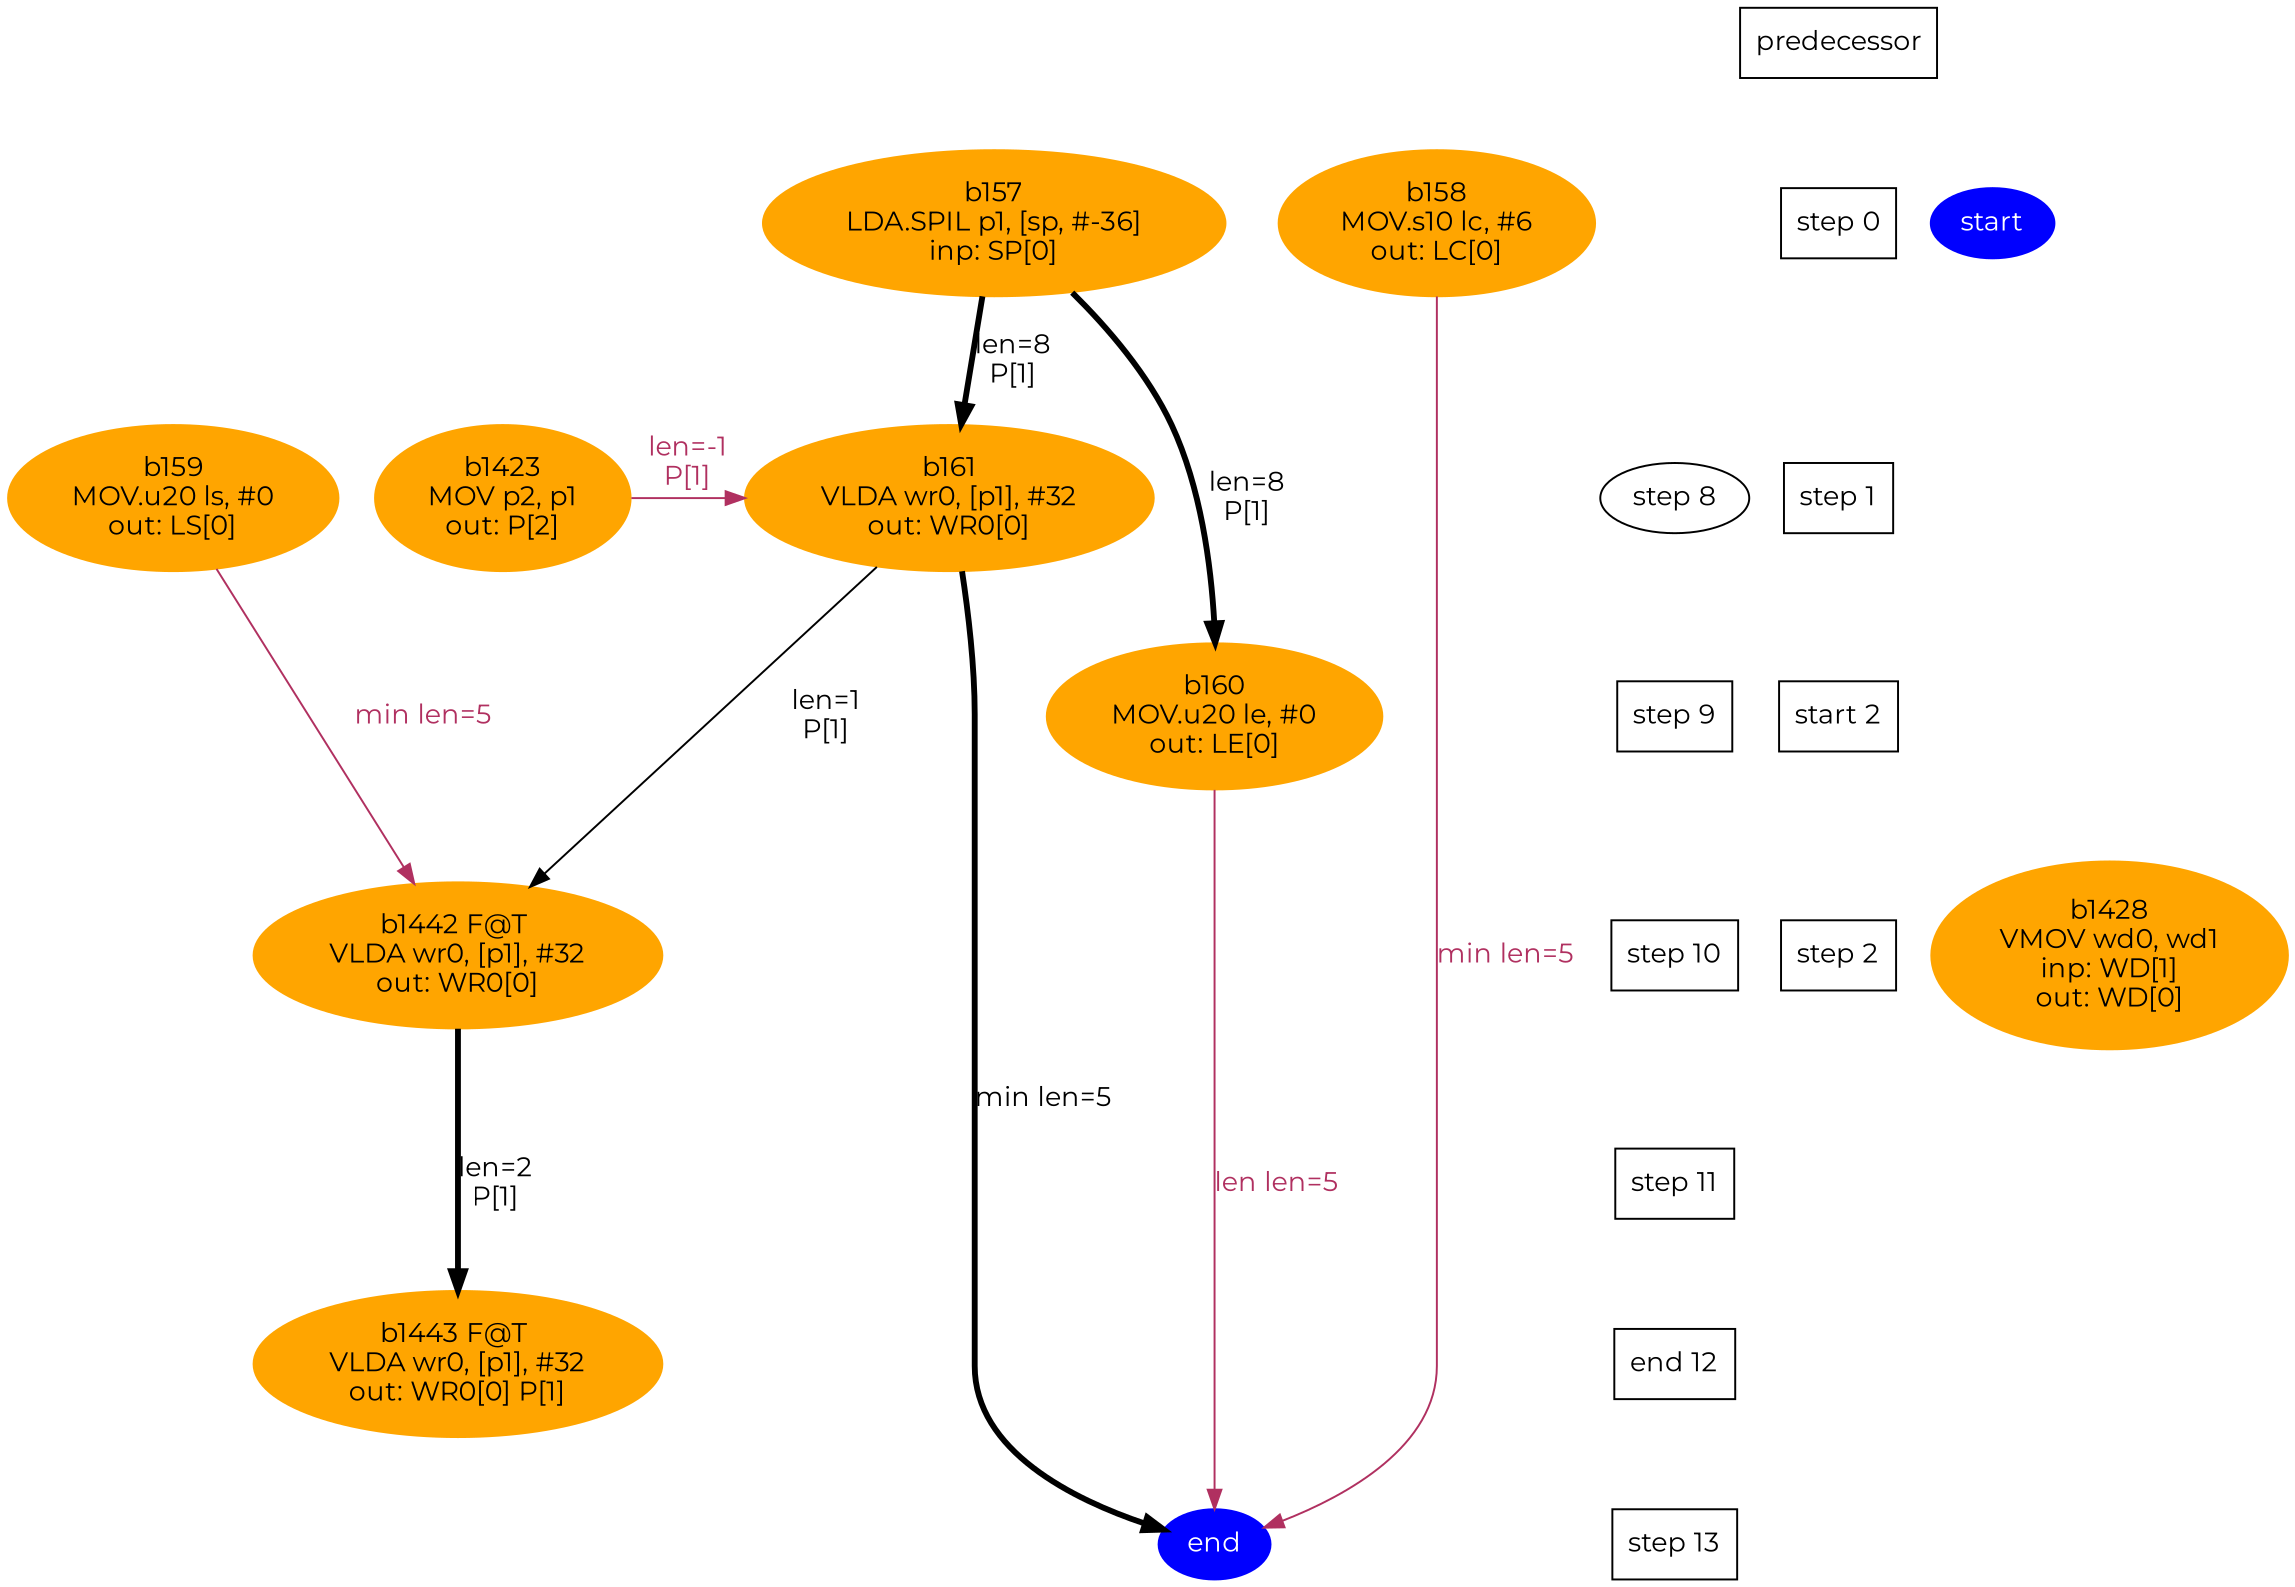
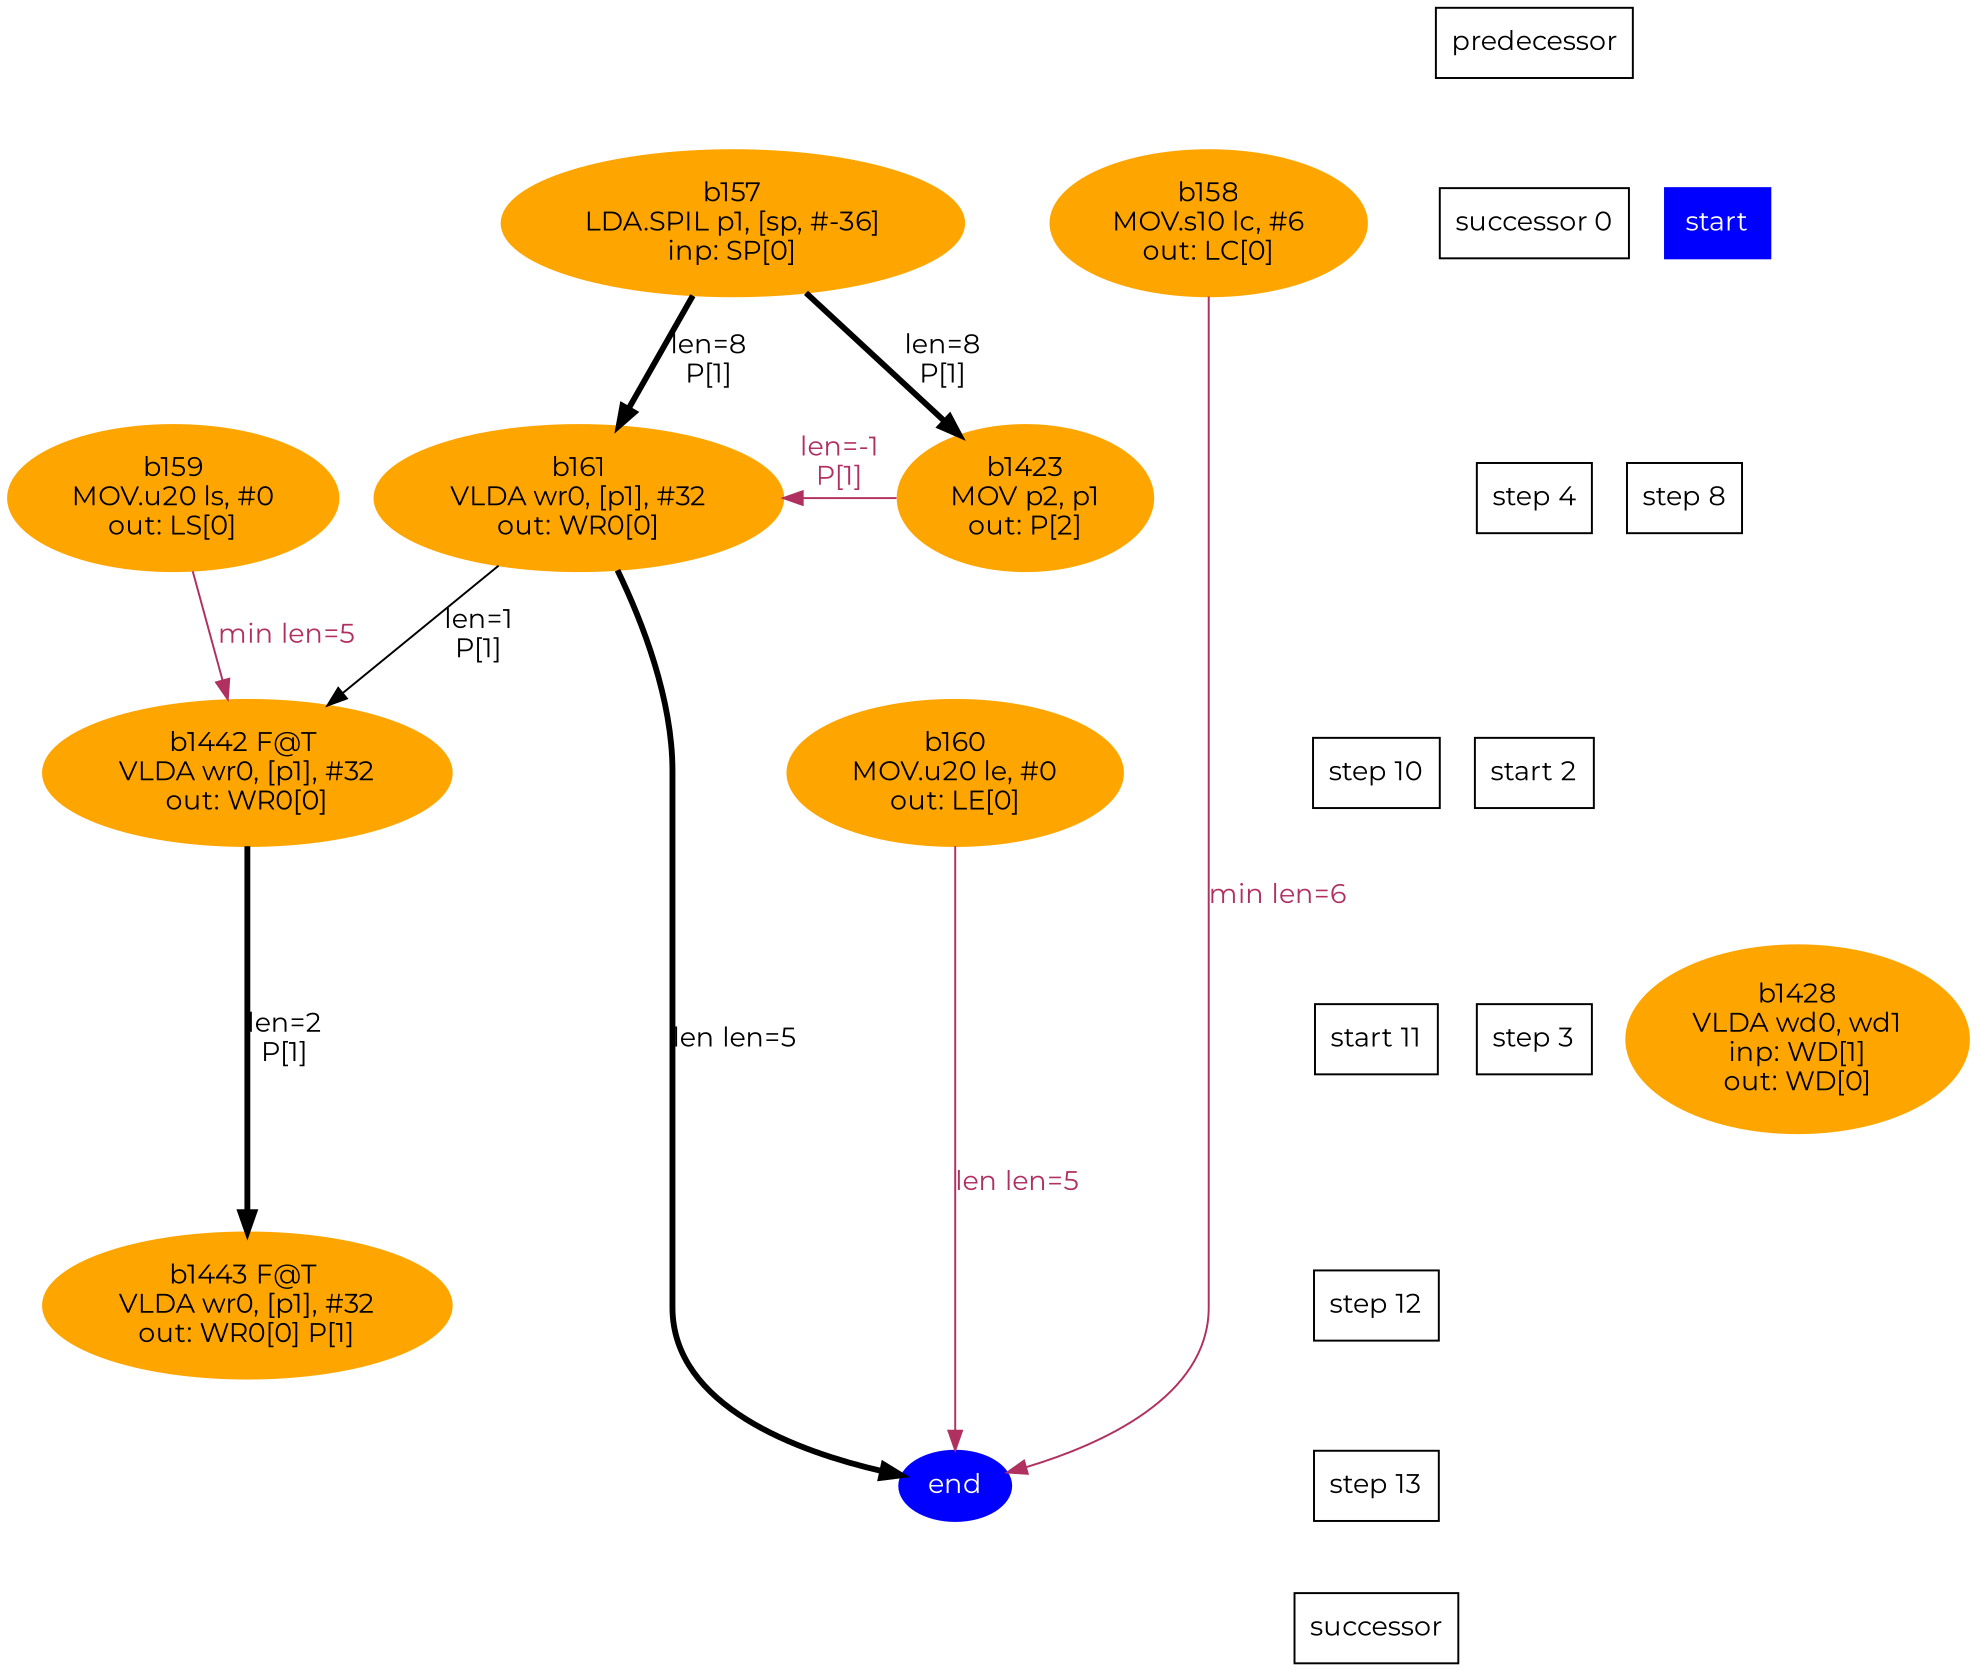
  digraph {
    fontname=Montserrat
    node [fontname=Montserrat shape=box]
    edge [fontname=Montserrat weight=9000 style=invis]
    n1 [color=orange fontcolor=black label="b1442 F@T \nVLDA wr0, [p1], #32\nout: WR0[0]" style=filled shape=""]
    n2 [label="step 10"]
    n3 [color=orange fontcolor=black label="b1443 F@T \nVLDA wr0, [p1], #32\nout: WR0[0] P[1]" style=filled shape=""]
-   n4 [label="end 12"]
+   n4 [label="step 12"]
    n5 [color=orange fontcolor=black label="b157\nLDA.SPIL p1, [sp, #-36]\ninp: SP[0]" style=filled shape=""]
-   n6 [label="step 0"]
+   n6 [label="successor 0"]
    n7 [color=orange fontcolor=black label="b158\nMOV.s10 lc, #6\nout: LC[0]" style=filled shape=""]
    n8 [color=orange fontcolor=black label="b159\nMOV.u20 ls, #0\nout: LS[0]" style=filled shape=""]
-   n9 [label="step 1"]
+   n9 [label="step 4"]
    n10 [color=orange fontcolor=black label="b160\nMOV.u20 le, #0\nout: LE[0]" style=filled shape=""]
    n11 [label="start 2"]
    n12 [color=orange fontcolor=black label="b161\nVLDA wr0, [p1], #32\nout: WR0[0]" style=filled shape=""]
-   n13 [label="step 8" shape=ellipse]
+   n13 [label="step 8"]
    n14 [color=orange fontcolor=black label="b1423\nMOV p2, p1\nout: P[2]" style=filled shape=""]
-   n15 [color=orange fontcolor=black label="b1428\nVMOV wd0, wd1\ninp: WD[1]\nout: WD[0]" style=filled shape=""]
-   n16 [label="step 2"]
-   n17 [color=blue fontcolor=white label=start style=filled shape=""]
+   n15 [color=orange fontcolor=black label="b1428\nVLDA wd0, wd1\ninp: WD[1]\nout: WD[0]" style=filled shape=""]
+   n16 [label="step 3"]
+   n17 [color=blue fontcolor=white label=start style=filled]
    n18 [color=blue fontcolor=white label=end style=filled shape=""]
    n19 [label="step 13"]
-   n20 [label="step 11"]
-   n21 [label="step 9"]
+   n20 [label="start 11"]
+   n22 [label=successor]
    n23 [label=predecessor]
    subgraph sub_1 {
      rank=same
      n1
      n2
    }
    subgraph sub_2 {
      rank=same
      n3
      n4
    }
    subgraph sub_3 {
      rank=same
      n5
      n6
    }
    subgraph sub_4 {
      rank=same
      n6
      n7
    }
    subgraph sub_5 {
      rank=same
      n8
      n9
    }
    subgraph sub_6 {
      rank=same
      n10
      n11
    }
    subgraph sub_7 {
      rank=same
      n12
      n13
    }
    subgraph sub_8 {
      rank=same
      n13
      n14
    }
    subgraph sub_9 {
      rank=same
      n15
      n16
    }
    subgraph sub_10 {
      rank=same
      n6
      n17
    }
    subgraph sub_11 {
      rank=same
      n18
      n19
    }
    n1 -> n3 [color=black fontcolor=black label="len=2\nP[1]" penwidth=3 weight=1000 style=""]
    n2 -> n20
    n4 -> n19
    n5 -> n12 [color=black fontcolor=black label="len=8\nP[1]" penwidth=3 weight=1000 style=""]
-   n5 -> n10 [color=black fontcolor=black label="len=8\nP[1]" penwidth=3 weight=1000 style=""]
+   n5 -> n14 [color=black fontcolor=black label="len=8\nP[1]" penwidth=3 weight=1000 style=""]
    n6 -> n9
-   n7 -> n18 [color=maroon fontcolor=maroon label="min len=5" weight=1000 style=""]
+   n7 -> n18 [color=maroon fontcolor=maroon label="min len=6" weight=1000 style=""]
    n8 -> n1 [color=maroon fontcolor=maroon label="min len=5" weight=1000 style=""]
    n9 -> n11
    n10 -> n18 [color=maroon fontcolor=maroon label="len len=5" weight=1000 style=""]
    n11 -> n16
    n12 -> n1 [color=black fontcolor=black label="len=1\nP[1]" weight=1000 style=""]
-   n12 -> n18 [color=black fontcolor=black label="min len=5" penwidth=3 weight=1000 style=""]
-   n13 -> n21
+   n12 -> n18 [color=black fontcolor=black label="len len=5" penwidth=3 weight=1000 style=""]
    n14 -> n12 [color=maroon fontcolor=maroon label="len=-1\nP[1]" weight=1000 style=""]
+   n19 -> n22
    n20 -> n4
-   n21 -> n2
    n23 -> n6
  }
